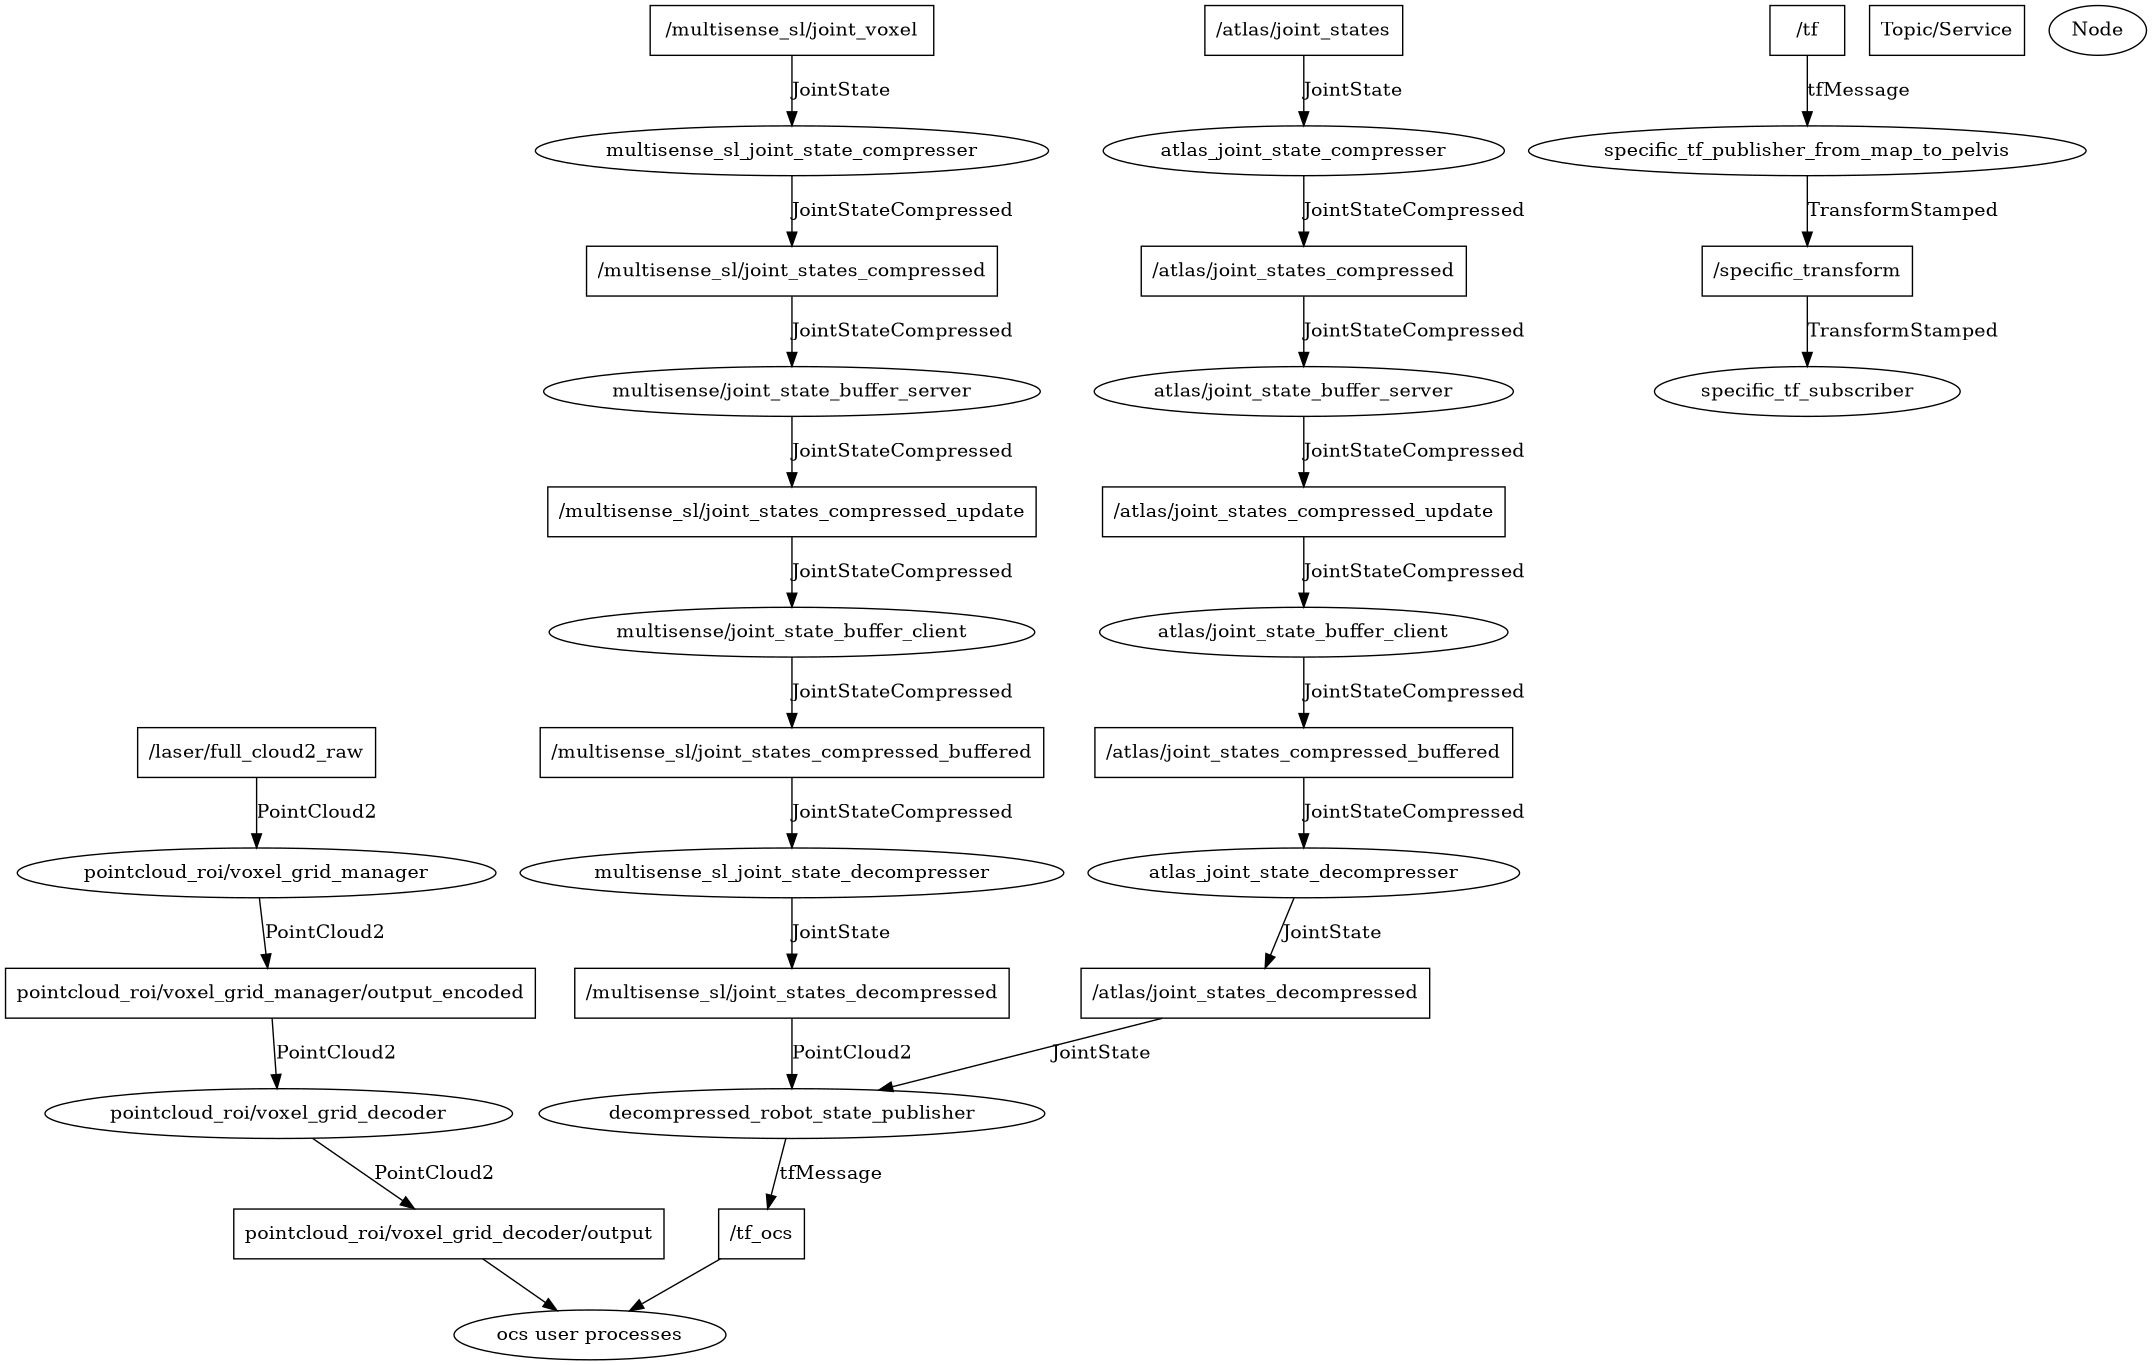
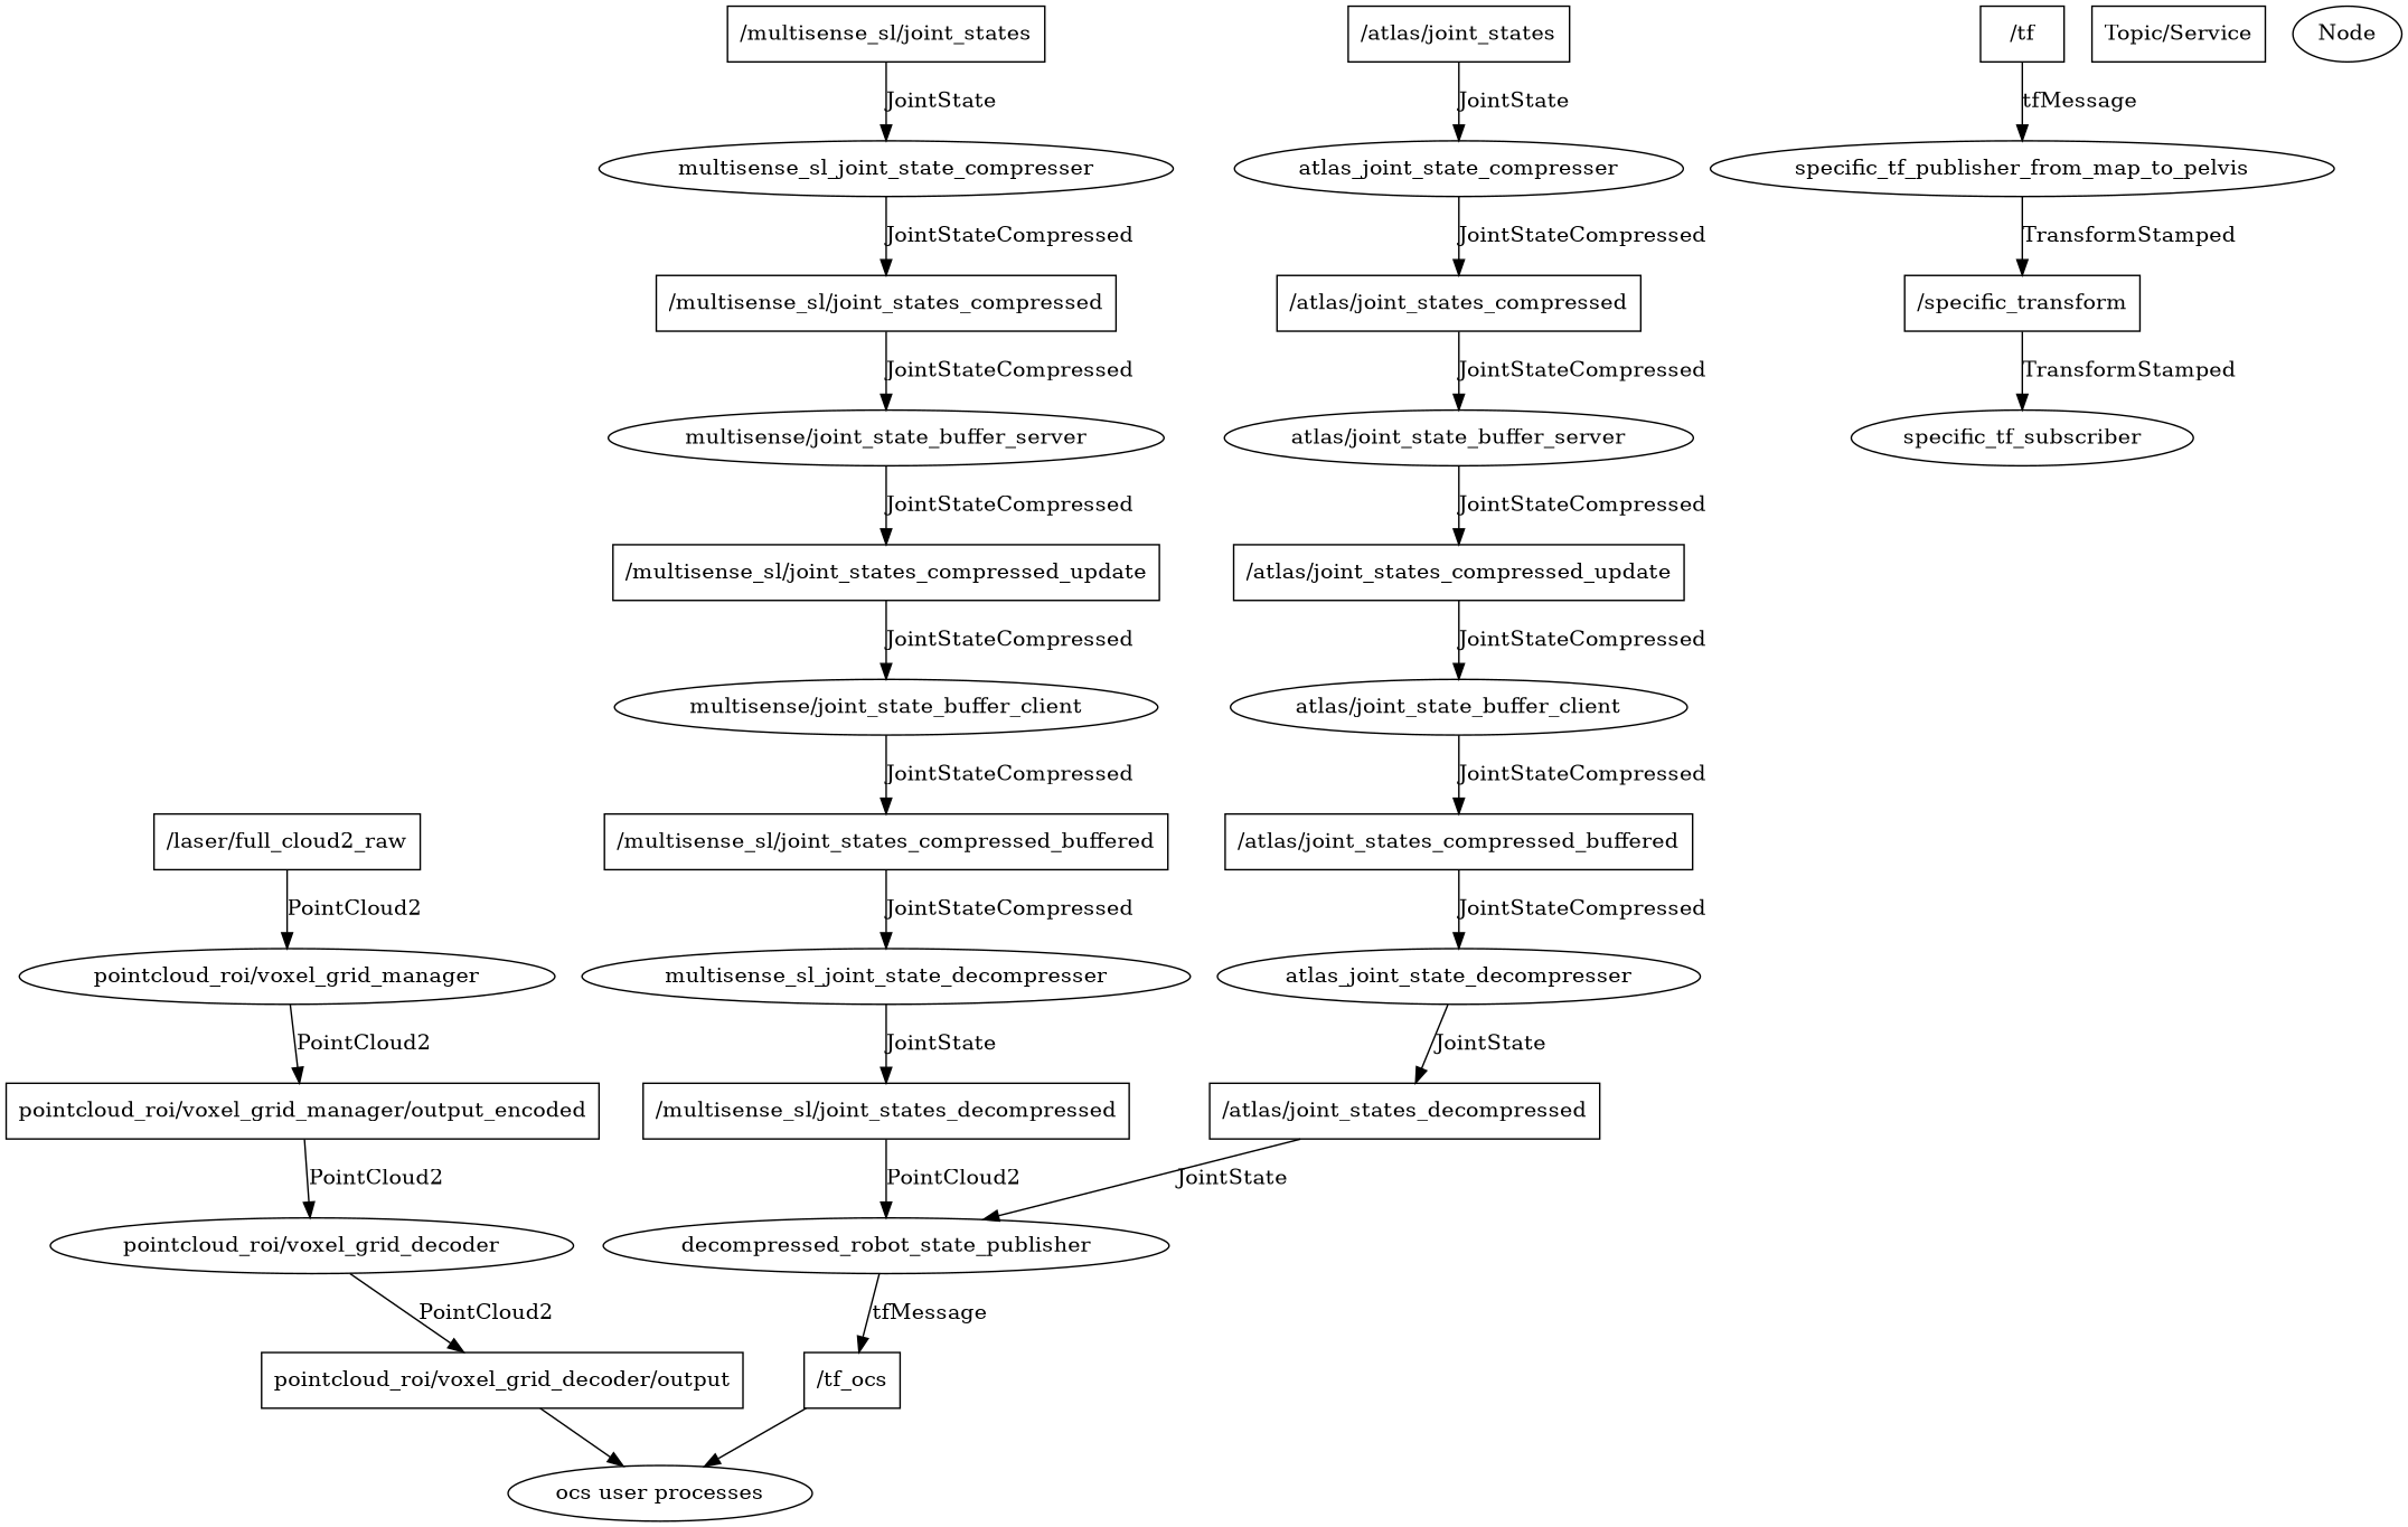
  digraph {
    node [shape=box]
    atlas_joint_state_compresser [shape=ellipse]
    "/atlas/joint_states"
    "/atlas/joint_states_compressed"
    multisense_sl_joint_state_compresser [shape=ellipse]
-   "/multisense_sl/joint_states" [label="/multisense_sl/joint_voxel"]
+   "/multisense_sl/joint_states"
    "/multisense_sl/joint_states_compressed"
    "atlas/joint_state_buffer_server" [shape=ellipse]
    "/atlas/joint_states_compressed_update"
    "multisense/joint_state_buffer_server" [shape=ellipse]
    "/multisense_sl/joint_states_compressed_update"
    "atlas/joint_state_buffer_client" [shape=ellipse]
    "/atlas/joint_states_compressed_buffered"
    "multisense/joint_state_buffer_client" [shape=ellipse]
    "/multisense_sl/joint_states_compressed_buffered"
    atlas_joint_state_decompresser [shape=ellipse]
    "/atlas/joint_states_decompressed"
    multisense_sl_joint_state_decompresser [shape=ellipse]
    "/multisense_sl/joint_states_decompressed"
    decompressed_robot_state_publisher [shape=ellipse]
    "/tf_ocs"
    "ocs user processes" [shape=ellipse]
    specific_tf_publisher_from_map_to_pelvis [shape=ellipse]
    "/tf"
    "/specific_transform"
    specific_tf_subscriber [shape=ellipse]
    "pointcloud_roi/voxel_grid_manager" [shape=ellipse]
    "/laser/full_cloud2_raw"
    "pointcloud_roi/voxel_grid_manager/output_encoded"
    "pointcloud_roi/voxel_grid_decoder" [shape=ellipse]
    "pointcloud_roi/voxel_grid_decoder/output"
    "Topic/Service"
    "Node" [shape=ellipse]
    atlas_joint_state_compresser -> "/atlas/joint_states_compressed" [label=JointStateCompressed]
    "/atlas/joint_states" -> atlas_joint_state_compresser [label=JointState]
    "/atlas/joint_states_compressed" -> "atlas/joint_state_buffer_server" [label=JointStateCompressed]
    multisense_sl_joint_state_compresser -> "/multisense_sl/joint_states_compressed" [label=JointStateCompressed]
    "/multisense_sl/joint_states" -> multisense_sl_joint_state_compresser [label=JointState]
    "/multisense_sl/joint_states_compressed" -> "multisense/joint_state_buffer_server" [label=JointStateCompressed]
    "atlas/joint_state_buffer_server" -> "/atlas/joint_states_compressed_update" [label=JointStateCompressed]
    "/atlas/joint_states_compressed_update" -> "atlas/joint_state_buffer_client" [label=JointStateCompressed]
    "multisense/joint_state_buffer_server" -> "/multisense_sl/joint_states_compressed_update" [label=JointStateCompressed]
    "/multisense_sl/joint_states_compressed_update" -> "multisense/joint_state_buffer_client" [label=JointStateCompressed]
    "atlas/joint_state_buffer_client" -> "/atlas/joint_states_compressed_buffered" [label=JointStateCompressed]
    "/atlas/joint_states_compressed_buffered" -> atlas_joint_state_decompresser [label=JointStateCompressed]
    "multisense/joint_state_buffer_client" -> "/multisense_sl/joint_states_compressed_buffered" [label=JointStateCompressed]
    "/multisense_sl/joint_states_compressed_buffered" -> multisense_sl_joint_state_decompresser [label=JointStateCompressed]
    atlas_joint_state_decompresser -> "/atlas/joint_states_decompressed" [label=JointState]
    "/atlas/joint_states_decompressed" -> decompressed_robot_state_publisher [label=JointState]
    multisense_sl_joint_state_decompresser -> "/multisense_sl/joint_states_decompressed" [label=JointState]
    "/multisense_sl/joint_states_decompressed" -> decompressed_robot_state_publisher [label=PointCloud2]
    decompressed_robot_state_publisher -> "/tf_ocs" [label=tfMessage]
    "/tf_ocs" -> "ocs user processes"
    specific_tf_publisher_from_map_to_pelvis -> "/specific_transform" [label=TransformStamped]
    "/tf" -> specific_tf_publisher_from_map_to_pelvis [label=tfMessage]
    "/specific_transform" -> specific_tf_subscriber [label=TransformStamped]
    "pointcloud_roi/voxel_grid_manager" -> "pointcloud_roi/voxel_grid_manager/output_encoded" [label=PointCloud2]
    "/laser/full_cloud2_raw" -> "pointcloud_roi/voxel_grid_manager" [label=PointCloud2]
    "pointcloud_roi/voxel_grid_manager/output_encoded" -> "pointcloud_roi/voxel_grid_decoder" [label=PointCloud2]
    "pointcloud_roi/voxel_grid_decoder" -> "pointcloud_roi/voxel_grid_decoder/output" [label=PointCloud2]
    "pointcloud_roi/voxel_grid_decoder/output" -> "ocs user processes"
  }
